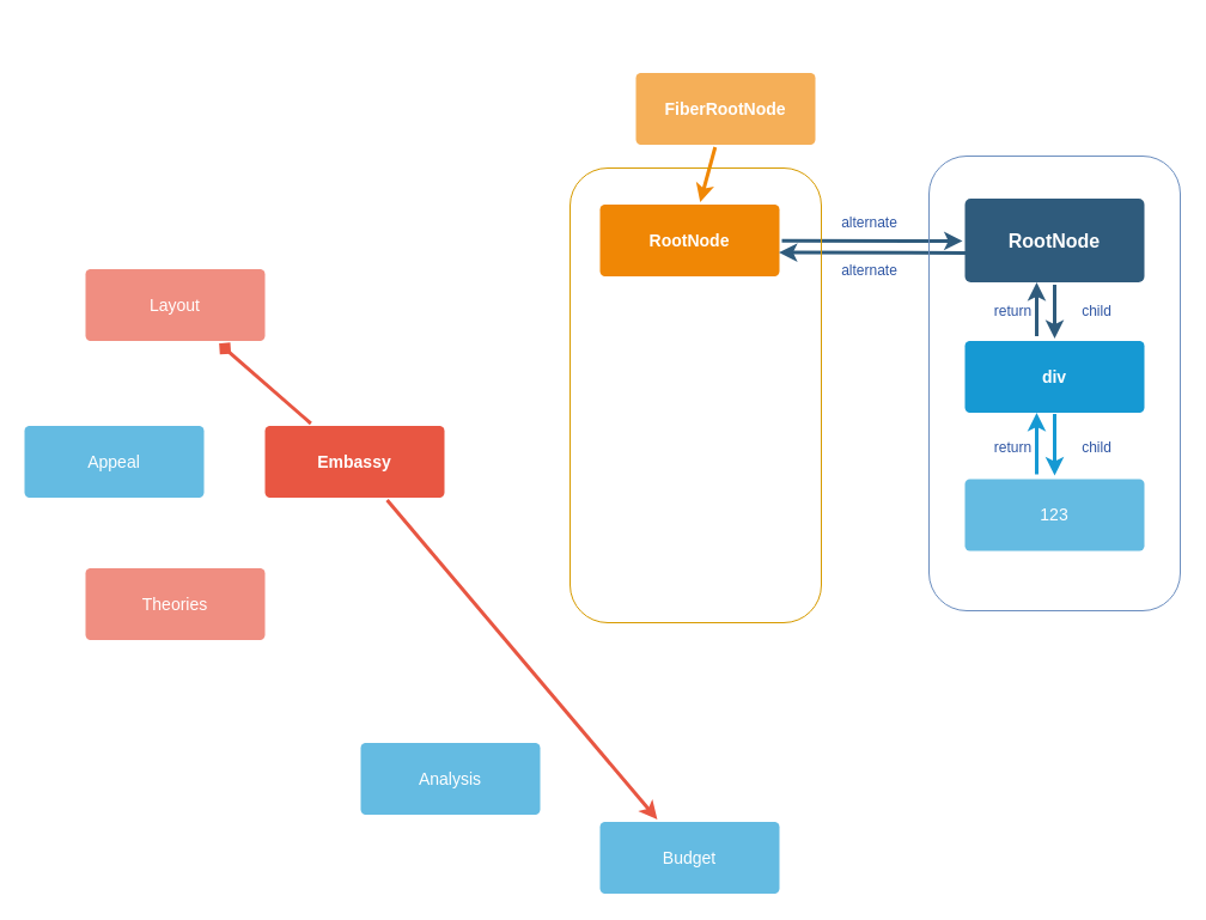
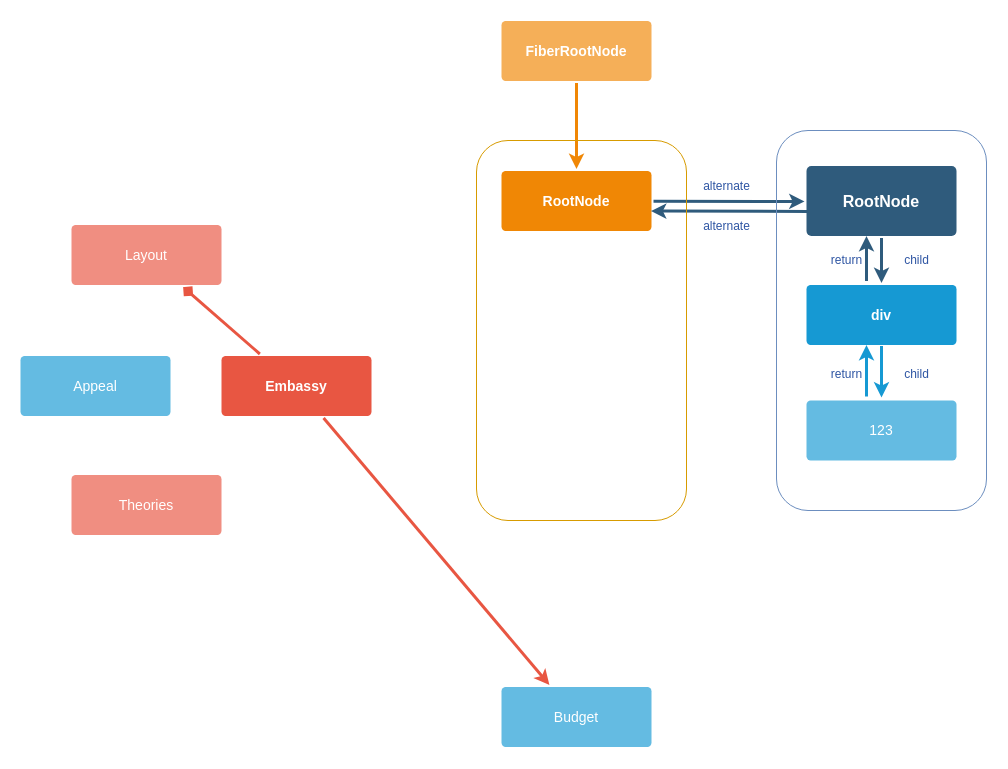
  <mxCell id="0" />
  <mxCell id="1" parent="0" />
  <mxCell id="2" value="" style="edgeStyle=none;rounded=0;jumpStyle=none;html=1;shadow=0;labelBackgroundColor=none;startArrow=none;startFill=0;endArrow=classic;endFill=1;jettySize=auto;orthogonalLoop=1;strokeColor=#2F5B7C;strokeWidth=3;fontFamily=Helvetica;fontSize=16;fontColor=#23445D;spacing=5;" parent="1" source="16" edge="1"><mxGeometry relative="1" as="geometry"><mxPoint x="804" y="201" as="targetPoint" /></mxGeometry></mxCell>
  <mxCell id="3" value="" style="edgeStyle=none;rounded=0;jumpStyle=none;html=1;shadow=0;labelBackgroundColor=none;startArrow=none;startFill=0;endArrow=classic;endFill=1;jettySize=auto;orthogonalLoop=1;strokeColor=#2F5B7C;strokeWidth=3;fontFamily=Helvetica;fontSize=16;fontColor=#23445D;spacing=5;" parent="1" source="4" target="12" edge="1"><mxGeometry relative="1" as="geometry" /></mxCell>
  <mxCell id="4" value="RootNode" style="rounded=1;whiteSpace=wrap;html=1;shadow=0;labelBackgroundColor=none;strokeColor=none;strokeWidth=3;fillColor=#2F5B7C;fontFamily=Helvetica;fontSize=16;fontColor=#FFFFFF;align=center;fontStyle=1;spacing=5;arcSize=7;perimeterSpacing=2;" parent="1" vertex="1"><mxGeometry x="806" y="165.5" width="150" height="70" as="geometry" /></mxCell>
  <mxCell id="5" value="" style="edgeStyle=none;rounded=1;jumpStyle=none;html=1;shadow=0;labelBackgroundColor=none;startArrow=none;startFill=0;jettySize=auto;orthogonalLoop=1;strokeColor=#E85642;strokeWidth=3;fontFamily=Helvetica;fontSize=14;fontColor=#FFFFFF;spacing=5;fontStyle=1;fillColor=#b0e3e6;endArrow=diamond;" parent="1" source="7" target="10" edge="1"><mxGeometry relative="1" as="geometry" /></mxCell>
  <mxCell id="6" value="" style="edgeStyle=none;rounded=1;jumpStyle=none;html=1;shadow=0;labelBackgroundColor=none;startArrow=none;startFill=0;jettySize=auto;orthogonalLoop=1;strokeColor=#E85642;strokeWidth=3;fontFamily=Helvetica;fontSize=14;fontColor=#FFFFFF;spacing=5;fontStyle=1;fillColor=#b0e3e6;" parent="1" source="7" target="14" edge="1"><mxGeometry relative="1" as="geometry" /></mxCell>
  <mxCell id="7" value="Embassy" style="rounded=1;whiteSpace=wrap;html=1;shadow=0;labelBackgroundColor=none;strokeColor=none;strokeWidth=3;fillColor=#e85642;fontFamily=Helvetica;fontSize=14;fontColor=#FFFFFF;align=center;spacing=5;fontStyle=1;arcSize=7;perimeterSpacing=2;" parent="1" vertex="1"><mxGeometry x="221" y="355.5" width="150" height="60" as="geometry" /></mxCell>
  <mxCell id="8" value="Theories" style="rounded=1;whiteSpace=wrap;html=1;shadow=0;labelBackgroundColor=none;strokeColor=none;strokeWidth=3;fillColor=#f08e81;fontFamily=Helvetica;fontSize=14;fontColor=#FFFFFF;align=center;spacing=5;fontStyle=0;arcSize=7;perimeterSpacing=2;" parent="1" vertex="1"><mxGeometry x="71" y="474.5" width="150" height="60" as="geometry" /></mxCell>
  <mxCell id="9" value="Appeal" style="rounded=1;whiteSpace=wrap;html=1;shadow=0;labelBackgroundColor=none;strokeColor=none;strokeWidth=3;fillColor=#64bbe2;fontFamily=Helvetica;fontSize=14;fontColor=#FFFFFF;align=center;spacing=5;fontStyle=0;arcSize=7;perimeterSpacing=2;" parent="1" vertex="1"><mxGeometry x="20" y="355.5" width="150" height="60" as="geometry" /></mxCell>
  <mxCell id="10" value="Layout" style="rounded=1;whiteSpace=wrap;html=1;shadow=0;labelBackgroundColor=none;strokeColor=none;strokeWidth=3;fillColor=#f08e81;fontFamily=Helvetica;fontSize=14;fontColor=#FFFFFF;align=center;spacing=5;fontStyle=0;arcSize=7;perimeterSpacing=2;" parent="1" vertex="1"><mxGeometry x="71" y="224.5" width="150" height="60" as="geometry" /></mxCell>
  <mxCell id="11" value="" style="edgeStyle=none;rounded=0;jumpStyle=none;html=1;shadow=0;labelBackgroundColor=none;startArrow=none;startFill=0;endArrow=classic;endFill=1;jettySize=auto;orthogonalLoop=1;strokeColor=#1699D3;strokeWidth=3;fontFamily=Helvetica;fontSize=14;fontColor=#FFFFFF;spacing=5;exitX=0.5;exitY=1;exitDx=0;exitDy=0;entryX=0.5;entryY=0;entryDx=0;entryDy=0;" parent="1" edge="1"><mxGeometry relative="1" as="geometry"><mxPoint x="881" y="345.5" as="sourcePoint" /><mxPoint x="881" y="397" as="targetPoint" /></mxGeometry></mxCell>
  <mxCell id="12" value="div" style="rounded=1;whiteSpace=wrap;html=1;shadow=0;labelBackgroundColor=none;strokeColor=none;strokeWidth=3;fillColor=#1699d3;fontFamily=Helvetica;fontSize=14;fontColor=#FFFFFF;align=center;spacing=5;fontStyle=1;arcSize=7;perimeterSpacing=2;" parent="1" vertex="1"><mxGeometry x="806" y="284.5" width="150" height="60" as="geometry" /></mxCell>
  <mxCell id="13" value="123" style="rounded=1;whiteSpace=wrap;html=1;shadow=0;labelBackgroundColor=none;strokeColor=none;strokeWidth=3;fillColor=#64bbe2;fontFamily=Helvetica;fontSize=14;fontColor=#FFFFFF;align=center;spacing=5;arcSize=7;perimeterSpacing=2;" parent="1" vertex="1"><mxGeometry x="806" y="400" width="150" height="60" as="geometry" /></mxCell>
  <mxCell id="14" value="Budget" style="rounded=1;whiteSpace=wrap;html=1;shadow=0;labelBackgroundColor=none;strokeColor=none;strokeWidth=3;fillColor=#64bbe2;fontFamily=Helvetica;fontSize=14;fontColor=#FFFFFF;align=center;spacing=5;arcSize=7;perimeterSpacing=2;" parent="1" vertex="1"><mxGeometry x="501" y="686.5" width="150" height="60" as="geometry" /></mxCell>
- <mxCell id="15" value="Analysis" style="rounded=1;whiteSpace=wrap;html=1;shadow=0;labelBackgroundColor=none;strokeColor=none;strokeWidth=3;fillColor=#64bbe2;fontFamily=Helvetica;fontSize=14;fontColor=#FFFFFF;align=center;spacing=5;arcSize=7;perimeterSpacing=2;" parent="1" vertex="1"><mxGeometry x="301" y="620.5" width="150" height="60" as="geometry" /></mxCell>
  <mxCell id="16" value="RootNode" style="rounded=1;whiteSpace=wrap;html=1;shadow=0;labelBackgroundColor=none;strokeColor=none;strokeWidth=3;fillColor=#F08705;fontFamily=Helvetica;fontSize=14;fontColor=#FFFFFF;align=center;spacing=5;fontStyle=1;arcSize=7;perimeterSpacing=2;" parent="1" vertex="1"><mxGeometry x="501" y="170.5" width="150" height="60" as="geometry" /></mxCell>
- <mxCell id="17" value="&lt;b&gt;FiberRootNode&lt;/b&gt;" style="rounded=1;whiteSpace=wrap;html=1;shadow=0;labelBackgroundColor=none;strokeColor=none;strokeWidth=3;fillColor=#f5af58;fontFamily=Helvetica;fontSize=14;fontColor=#FFFFFF;align=center;spacing=5;arcSize=7;perimeterSpacing=2;" parent="1" vertex="1"><mxGeometry x="531" y="60.5" width="150" height="60" as="geometry" /></mxCell>
+ <mxCell id="17" value="&lt;b&gt;FiberRootNode&lt;/b&gt;" style="rounded=1;whiteSpace=wrap;html=1;shadow=0;labelBackgroundColor=none;strokeColor=none;strokeWidth=3;fillColor=#f5af58;fontFamily=Helvetica;fontSize=14;fontColor=#FFFFFF;align=center;spacing=5;arcSize=7;perimeterSpacing=2;" parent="1" vertex="1"><mxGeometry x="501" y="20.5" width="150" height="60" as="geometry" /></mxCell>
  <mxCell id="18" value="" style="edgeStyle=none;rounded=0;jumpStyle=none;html=1;shadow=0;labelBackgroundColor=none;startArrow=none;startFill=0;endArrow=classic;endFill=1;jettySize=auto;orthogonalLoop=1;strokeColor=#F08705;strokeWidth=3;fontFamily=Helvetica;fontSize=14;fontColor=#FFFFFF;spacing=5;" parent="1" source="17" target="16" edge="1"><mxGeometry relative="1" as="geometry" /></mxCell>
  <mxCell id="19" value="alternate" style="text;html=1;align=center;verticalAlign=middle;resizable=0;points=[];autosize=1;strokeColor=none;fontColor=#2E55A3;" vertex="1" parent="1"><mxGeometry x="696" y="175.5" width="60" height="20" as="geometry" /></mxCell>
  <mxCell id="20" value="" style="edgeStyle=none;rounded=0;jumpStyle=none;html=1;shadow=0;labelBackgroundColor=none;startArrow=none;startFill=0;endArrow=classic;endFill=1;jettySize=auto;orthogonalLoop=1;strokeColor=#2F5B7C;strokeWidth=3;fontFamily=Helvetica;fontSize=16;fontColor=#23445D;spacing=5;exitX=0.019;exitY=0.642;exitDx=0;exitDy=0;exitPerimeter=0;" edge="1" parent="1" source="4"><mxGeometry relative="1" as="geometry"><mxPoint x="801.5" y="210.5" as="sourcePoint" /><mxPoint x="650.5" y="210.5" as="targetPoint" /></mxGeometry></mxCell>
  <mxCell id="21" value="alternate" style="text;html=1;align=center;verticalAlign=middle;resizable=0;points=[];autosize=1;strokeColor=none;fontColor=#2E55A3;" vertex="1" parent="1"><mxGeometry x="696" y="215.5" width="60" height="20" as="geometry" /></mxCell>
  <mxCell id="22" value="child" style="text;html=1;align=center;verticalAlign=middle;resizable=0;points=[];autosize=1;strokeColor=none;fontColor=#2E55A3;" vertex="1" parent="1"><mxGeometry x="896" y="250" width="40" height="20" as="geometry" /></mxCell>
  <mxCell id="23" value="child" style="text;html=1;align=center;verticalAlign=middle;resizable=0;points=[];autosize=1;strokeColor=none;fontColor=#2E55A3;" vertex="1" parent="1"><mxGeometry x="896" y="364" width="40" height="20" as="geometry" /></mxCell>
  <mxCell id="24" value="" style="edgeStyle=none;rounded=0;jumpStyle=none;html=1;shadow=0;labelBackgroundColor=none;startArrow=none;startFill=0;endArrow=classic;endFill=1;jettySize=auto;orthogonalLoop=1;strokeColor=#1699D3;strokeWidth=3;fontFamily=Helvetica;fontSize=14;fontColor=#FFFFFF;spacing=5;exitX=0.5;exitY=1;exitDx=0;exitDy=0;entryX=0.5;entryY=0;entryDx=0;entryDy=0;" edge="1" parent="1"><mxGeometry relative="1" as="geometry"><mxPoint x="866" y="396" as="sourcePoint" /><mxPoint x="866" y="344.5" as="targetPoint" /></mxGeometry></mxCell>
  <mxCell id="25" value="" style="edgeStyle=none;rounded=0;jumpStyle=none;html=1;shadow=0;labelBackgroundColor=none;startArrow=none;startFill=0;endArrow=classic;endFill=1;jettySize=auto;orthogonalLoop=1;strokeColor=#2F5B7C;strokeWidth=3;fontFamily=Helvetica;fontSize=16;fontColor=#23445D;spacing=5;" edge="1" parent="1"><mxGeometry relative="1" as="geometry"><mxPoint x="866" y="280.5" as="sourcePoint" /><mxPoint x="866" y="235.5" as="targetPoint" /></mxGeometry></mxCell>
  <mxCell id="26" value="return" style="text;html=1;align=center;verticalAlign=middle;resizable=0;points=[];autosize=1;strokeColor=none;fontColor=#2E55A3;" vertex="1" parent="1"><mxGeometry x="821" y="363.5" width="50" height="20" as="geometry" /></mxCell>
  <mxCell id="27" value="return" style="text;html=1;align=center;verticalAlign=middle;resizable=0;points=[];autosize=1;strokeColor=none;fontColor=#2E55A3;" vertex="1" parent="1"><mxGeometry x="821" y="250" width="50" height="20" as="geometry" /></mxCell>
  <mxCell id="28" value="" style="rounded=1;whiteSpace=wrap;html=1;strokeColor=#6c8ebf;fillColor=none;" vertex="1" parent="1"><mxGeometry x="776" y="130" width="210" height="380" as="geometry" /></mxCell>
  <mxCell id="29" value="" style="rounded=1;whiteSpace=wrap;html=1;strokeColor=#d79b00;fillColor=none;" vertex="1" parent="1"><mxGeometry x="476" y="140" width="210" height="380" as="geometry" /></mxCell>
